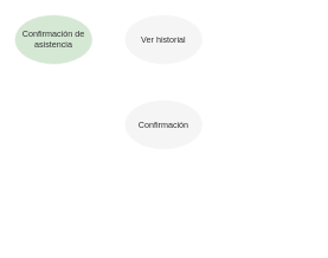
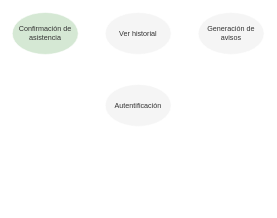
  <mxCell id="0" />
  <mxCell id="1" parent="0" />
  <mxCell id="2" style="edgeStyle=none;html=1;exitX=0.5;exitY=0;exitDx=0;exitDy=0;exitPerimeter=0;entryX=0.5;entryY=1;entryDx=0;entryDy=0;fillColor=#f5f5f5;strokeColor=#FFFFFF;" edge="1" parent="1" source="3" target="6"><mxGeometry relative="1" as="geometry" /></mxCell>
  <mxCell id="3" value="Trabajador" style="shape=umlActor;verticalLabelPosition=bottom;verticalAlign=top;html=1;fillColor=none;fontColor=#FFFFFF;strokeColor=#FFFFFF;" vertex="1" parent="1"><mxGeometry x="210" y="260" width="40" height="80" as="geometry" /></mxCell>
  <mxCell id="4" style="edgeStyle=none;html=1;exitX=0.5;exitY=0;exitDx=0;exitDy=0;entryX=0.5;entryY=1;entryDx=0;entryDy=0;fillColor=#f5f5f5;strokeColor=#FFFFFF;" edge="1" parent="1" source="6" target="8"><mxGeometry relative="1" as="geometry" /></mxCell>
  <mxCell id="5" style="edgeStyle=none;html=1;exitX=0;exitY=0;exitDx=0;exitDy=0;entryX=0.5;entryY=1;entryDx=0;entryDy=0;fillColor=#f5f5f5;strokeColor=#FFFFFF;" edge="1" parent="1" source="6" target="7"><mxGeometry relative="1" as="geometry" /></mxCell>
- <mxCell id="6" value="Confirmación" style="ellipse;whiteSpace=wrap;html=1;fillColor=#f5f5f5;fontColor=#333333;strokeColor=#FFFFFF;" vertex="1" parent="1"><mxGeometry x="175" y="140" width="110" height="70" as="geometry" /></mxCell>
+ <mxCell id="6" value="Autentificación" style="ellipse;whiteSpace=wrap;html=1;fillColor=#f5f5f5;fontColor=#333333;strokeColor=#FFFFFF;" vertex="1" parent="1"><mxGeometry x="175" y="140" width="110" height="70" as="geometry" /></mxCell>
  <mxCell id="7" value="Confirmación de asistencia" style="ellipse;whiteSpace=wrap;html=1;fillColor=#d5e8d4;fontColor=#333333;strokeColor=#FFFFFF;" vertex="1" parent="1"><mxGeometry x="20" y="20" width="110" height="70" as="geometry" /></mxCell>
  <mxCell id="8" value="Ver historial" style="ellipse;whiteSpace=wrap;html=1;fillColor=#f5f5f5;fontColor=#333333;strokeColor=#FFFFFF;" vertex="1" parent="1"><mxGeometry x="175" y="20" width="110" height="70" as="geometry" /></mxCell>
+ <mxCell id="9" value="Generación de avisos" style="ellipse;whiteSpace=wrap;html=1;fillColor=#f5f5f5;fontColor=#333333;strokeColor=#FFFFFF;" vertex="1" parent="1"><mxGeometry x="330" y="20" width="110" height="70" as="geometry" /></mxCell>
